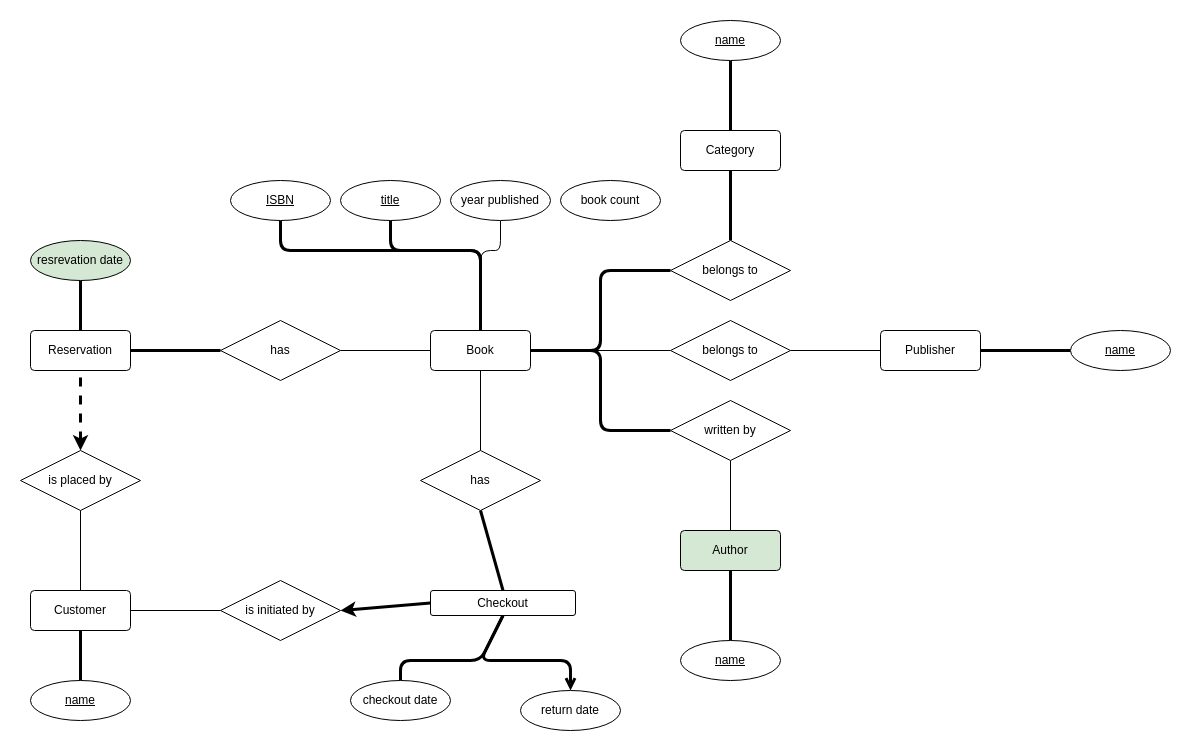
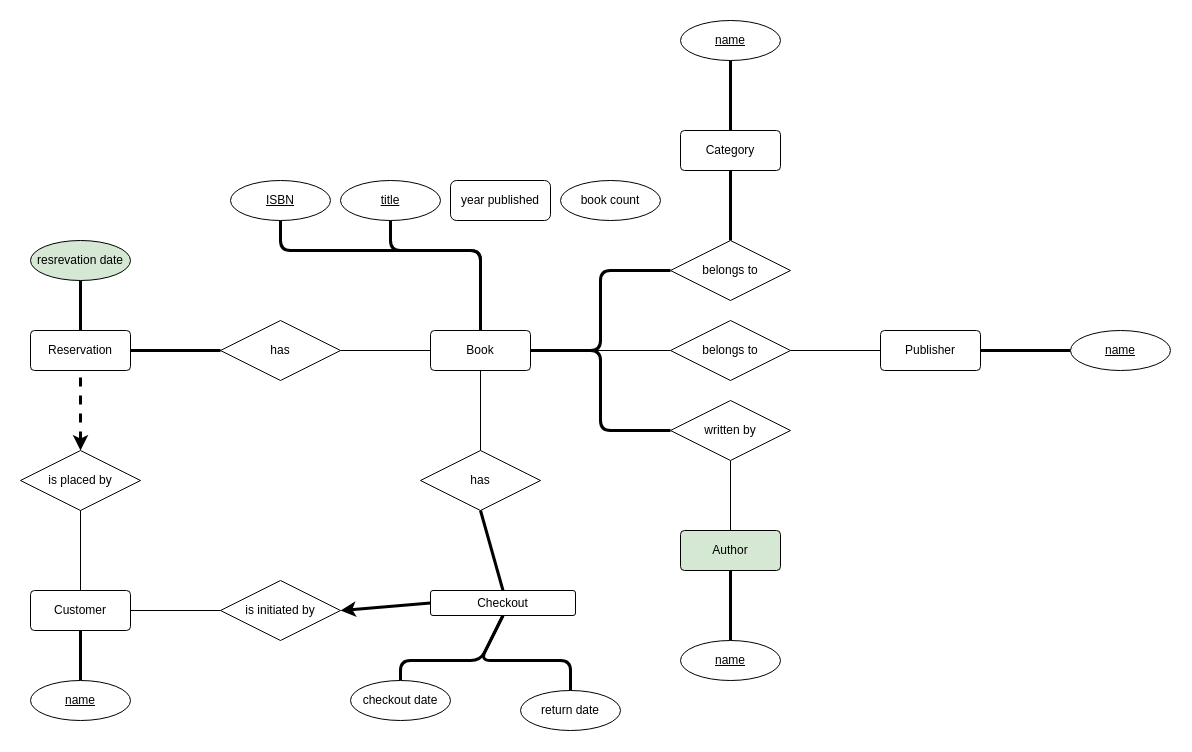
  <mxCell id="0" />
  <mxCell id="1" parent="0" />
  <mxCell id="2" style="edgeStyle=none;html=1;exitX=0;exitY=0.5;exitDx=0;exitDy=0;entryX=1;entryY=0.5;entryDx=0;entryDy=0;endArrow=none;endFill=0;" parent="1" source="10" target="30" edge="1"><mxGeometry relative="1" as="geometry" /></mxCell>
  <mxCell id="3" style="edgeStyle=none;html=1;exitX=0.5;exitY=1;exitDx=0;exitDy=0;entryX=0.5;entryY=0;entryDx=0;entryDy=0;endArrow=none;endFill=0;" parent="1" source="10" target="34" edge="1"><mxGeometry relative="1" as="geometry" /></mxCell>
  <mxCell id="4" style="edgeStyle=none;html=1;exitX=1;exitY=0.5;exitDx=0;exitDy=0;endArrow=none;endFill=0;entryX=0;entryY=0.5;entryDx=0;entryDy=0;strokeWidth=3;" parent="1" source="10" target="26" edge="1"><mxGeometry relative="1" as="geometry"><mxPoint x="610" y="350" as="targetPoint" /><Array as="points"><mxPoint x="600" y="350" /><mxPoint x="600" y="430" /></Array></mxGeometry></mxCell>
  <mxCell id="5" style="edgeStyle=none;html=1;exitX=1;exitY=0.5;exitDx=0;exitDy=0;entryX=0;entryY=0.5;entryDx=0;entryDy=0;endArrow=none;endFill=0;strokeWidth=1;" parent="1" source="10" target="41" edge="1"><mxGeometry relative="1" as="geometry" /></mxCell>
  <mxCell id="6" style="edgeStyle=none;html=1;exitX=1;exitY=0.5;exitDx=0;exitDy=0;entryX=0;entryY=0.5;entryDx=0;entryDy=0;endArrow=none;endFill=0;strokeWidth=3;" parent="1" source="10" target="28" edge="1"><mxGeometry relative="1" as="geometry"><Array as="points"><mxPoint x="600" y="350" /><mxPoint x="600" y="270" /></Array></mxGeometry></mxCell>
  <mxCell id="7" style="edgeStyle=none;html=1;exitX=0.5;exitY=0;exitDx=0;exitDy=0;entryX=0.5;entryY=1;entryDx=0;entryDy=0;endArrow=none;endFill=0;strokeWidth=3;" edge="1" parent="1" source="10" target="48"><mxGeometry relative="1" as="geometry"><Array as="points"><mxPoint x="480" y="250" /><mxPoint x="390" y="250" /></Array></mxGeometry></mxCell>
  <mxCell id="8" style="edgeStyle=none;html=1;exitX=0.5;exitY=0;exitDx=0;exitDy=0;entryX=0.5;entryY=1;entryDx=0;entryDy=0;endArrow=none;endFill=0;strokeWidth=3;" edge="1" parent="1" source="10" target="49"><mxGeometry relative="1" as="geometry"><Array as="points"><mxPoint x="480" y="250" /><mxPoint x="390" y="250" /><mxPoint x="280" y="250" /></Array></mxGeometry></mxCell>
- <mxCell id="9" style="edgeStyle=none;html=1;exitX=0.5;exitY=0;exitDx=0;exitDy=0;entryX=0.5;entryY=1;entryDx=0;entryDy=0;strokeWidth=1;startArrow=none;startFill=0;endArrow=none;endFill=0;" edge="1" parent="1" source="10" target="50"><mxGeometry relative="1" as="geometry"><Array as="points"><mxPoint x="480" y="250" /><mxPoint x="500" y="250" /></Array></mxGeometry></mxCell>
  <mxCell id="10" value="Book" style="rounded=1;arcSize=10;whiteSpace=wrap;html=1;align=center;" parent="1" vertex="1"><mxGeometry x="430" y="330" width="100" height="40" as="geometry" /></mxCell>
  <mxCell id="11" style="edgeStyle=none;html=1;exitX=0.5;exitY=1;exitDx=0;exitDy=0;entryX=0.5;entryY=0;entryDx=0;entryDy=0;endArrow=none;endFill=0;strokeWidth=3;" edge="1" parent="1" source="12" target="45"><mxGeometry relative="1" as="geometry" /></mxCell>
  <mxCell id="12" value="Customer" style="rounded=1;arcSize=10;whiteSpace=wrap;html=1;align=center;" parent="1" vertex="1"><mxGeometry x="30" y="590" width="100" height="40" as="geometry" /></mxCell>
  <mxCell id="13" style="edgeStyle=none;html=1;exitX=0.5;exitY=0;exitDx=0;exitDy=0;entryX=0.5;entryY=1;entryDx=0;entryDy=0;endArrow=none;endFill=0;strokeWidth=3;" edge="1" parent="1" source="14" target="51"><mxGeometry relative="1" as="geometry" /></mxCell>
  <mxCell id="14" value="Category" style="rounded=1;arcSize=10;whiteSpace=wrap;html=1;align=center;" parent="1" vertex="1"><mxGeometry x="680" y="130" width="100" height="40" as="geometry" /></mxCell>
  <mxCell id="15" style="edgeStyle=none;html=1;exitX=0.5;exitY=1;exitDx=0;exitDy=0;entryX=0.5;entryY=0;entryDx=0;entryDy=0;endArrow=none;endFill=0;strokeWidth=3;" edge="1" parent="1" source="16" target="46"><mxGeometry relative="1" as="geometry" /></mxCell>
  <mxCell id="16" value="Author" style="rounded=1;arcSize=10;whiteSpace=wrap;html=1;align=center;fillColor=#d5e8d4;" parent="1" vertex="1"><mxGeometry x="680" y="530" width="100" height="40" as="geometry" /></mxCell>
  <mxCell id="17" style="edgeStyle=none;html=1;exitX=1;exitY=0.5;exitDx=0;exitDy=0;entryX=0;entryY=0.5;entryDx=0;entryDy=0;endArrow=none;endFill=0;strokeWidth=3;" edge="1" parent="1" source="18" target="47"><mxGeometry relative="1" as="geometry" /></mxCell>
  <mxCell id="18" value="Publisher" style="rounded=1;arcSize=10;whiteSpace=wrap;html=1;align=center;" parent="1" vertex="1"><mxGeometry x="880" y="330" width="100" height="40" as="geometry" /></mxCell>
  <mxCell id="19" style="edgeStyle=none;html=1;exitX=0.5;exitY=0;exitDx=0;exitDy=0;entryX=0.5;entryY=1;entryDx=0;entryDy=0;endArrow=none;endFill=0;strokeWidth=3;" edge="1" parent="1" source="20" target="42"><mxGeometry relative="1" as="geometry" /></mxCell>
  <mxCell id="20" value="Reservation" style="rounded=1;arcSize=10;whiteSpace=wrap;html=1;align=center;" parent="1" vertex="1"><mxGeometry x="30" y="330" width="100" height="40" as="geometry" /></mxCell>
  <mxCell id="21" style="edgeStyle=none;html=1;exitX=0;exitY=0.5;exitDx=0;exitDy=0;entryX=1;entryY=0.5;entryDx=0;entryDy=0;endArrow=classic;endFill=1;strokeWidth=3;startArrow=none;startFill=0;" parent="1" source="24" target="39" edge="1"><mxGeometry relative="1" as="geometry" /></mxCell>
  <mxCell id="22" style="edgeStyle=none;html=1;exitX=0.5;exitY=1;exitDx=0;exitDy=0;entryX=0.5;entryY=0;entryDx=0;entryDy=0;endArrow=none;endFill=0;strokeWidth=3;" edge="1" parent="1" source="24" target="43"><mxGeometry relative="1" as="geometry"><Array as="points"><mxPoint x="480" y="660" /><mxPoint y="660" x="400" /></Array></mxGeometry></mxCell>
- <mxCell id="23" style="edgeStyle=none;html=1;exitX=0.5;exitY=1;exitDx=0;exitDy=0;entryX=0.5;entryY=0;entryDx=0;entryDy=0;endArrow=open;endFill=0;strokeWidth=3;" edge="1" parent="1" source="24" target="44"><mxGeometry relative="1" as="geometry"><Array as="points"><mxPoint x="480" y="660" /><mxPoint x="570" y="660" /></Array></mxGeometry></mxCell>
+ <mxCell id="23" style="edgeStyle=none;html=1;exitX=0.5;exitY=1;exitDx=0;exitDy=0;entryX=0.5;entryY=0;entryDx=0;entryDy=0;endArrow=none;endFill=0;strokeWidth=3;" edge="1" parent="1" source="24" target="44"><mxGeometry relative="1" as="geometry"><Array as="points"><mxPoint x="480" y="660" /><mxPoint x="570" y="660" /></Array></mxGeometry></mxCell>
  <mxCell id="24" value="Checkout" style="rounded=1;arcSize=10;whiteSpace=wrap;html=1;align=center;" parent="1" vertex="1"><mxGeometry x="430" y="590" width="145" height="25" as="geometry" /></mxCell>
  <mxCell id="25" style="edgeStyle=none;html=1;exitX=0.5;exitY=1;exitDx=0;exitDy=0;entryX=0.5;entryY=0;entryDx=0;entryDy=0;endArrow=none;endFill=0;" parent="1" source="26" target="16" edge="1"><mxGeometry relative="1" as="geometry" /></mxCell>
  <mxCell id="26" value="written by" style="shape=rhombus;perimeter=rhombusPerimeter;whiteSpace=wrap;html=1;align=center;" parent="1" vertex="1"><mxGeometry x="670" y="400" width="120" height="60" as="geometry" /></mxCell>
  <mxCell id="27" style="edgeStyle=none;html=1;exitX=0.5;exitY=0;exitDx=0;exitDy=0;entryX=0.5;entryY=1;entryDx=0;entryDy=0;endArrow=none;endFill=0;strokeWidth=3;" parent="1" source="28" target="14" edge="1"><mxGeometry relative="1" as="geometry" /></mxCell>
  <mxCell id="28" value="belongs to" style="shape=rhombus;perimeter=rhombusPerimeter;whiteSpace=wrap;html=1;align=center;" parent="1" vertex="1"><mxGeometry x="670" y="240" width="120" height="60" as="geometry" /></mxCell>
  <mxCell id="29" style="edgeStyle=none;html=1;exitX=0;exitY=0.5;exitDx=0;exitDy=0;entryX=1;entryY=0.5;entryDx=0;entryDy=0;endArrow=none;endFill=0;strokeWidth=3;" parent="1" source="30" target="20" edge="1"><mxGeometry relative="1" as="geometry" /></mxCell>
  <mxCell id="30" value="has" style="shape=rhombus;perimeter=rhombusPerimeter;whiteSpace=wrap;html=1;align=center;" parent="1" vertex="1"><mxGeometry x="220" y="320" width="120" height="60" as="geometry" /></mxCell>
  <mxCell id="31" style="edgeStyle=none;html=1;exitX=0.5;exitY=1;exitDx=0;exitDy=0;entryX=0.5;entryY=0;entryDx=0;entryDy=0;endArrow=none;endFill=0;" parent="1" source="34" target="24" edge="1"><mxGeometry relative="1" as="geometry" /></mxCell>
  <mxCell id="32" style="edgeStyle=none;html=1;exitX=0.5;exitY=1;exitDx=0;exitDy=0;entryX=0.5;entryY=0;entryDx=0;entryDy=0;endArrow=none;endFill=0;strokeWidth=3;" parent="1" source="34" target="24" edge="1"><mxGeometry relative="1" as="geometry" /></mxCell>
  <mxCell id="33" style="edgeStyle=none;html=1;exitX=0.5;exitY=0;exitDx=0;exitDy=0;entryX=0.5;entryY=1;entryDx=0;entryDy=0;endArrow=none;endFill=0;" parent="1" source="34" target="10" edge="1"><mxGeometry relative="1" as="geometry" /></mxCell>
  <mxCell id="34" value="has" style="shape=rhombus;perimeter=rhombusPerimeter;whiteSpace=wrap;html=1;align=center;" parent="1" vertex="1"><mxGeometry x="420" y="450" width="120" height="60" as="geometry" /></mxCell>
  <mxCell id="35" style="edgeStyle=none;html=1;exitX=0.5;exitY=0;exitDx=0;exitDy=0;entryX=0.5;entryY=1;entryDx=0;entryDy=0;endArrow=none;endFill=0;strokeWidth=3;startArrow=classic;startFill=1;dashed=1;" parent="1" source="37" target="20" edge="1"><mxGeometry relative="1" as="geometry" /></mxCell>
  <mxCell id="36" style="edgeStyle=none;html=1;exitX=0.5;exitY=1;exitDx=0;exitDy=0;entryX=0.5;entryY=0;entryDx=0;entryDy=0;endArrow=none;endFill=0;" parent="1" source="37" target="12" edge="1"><mxGeometry relative="1" as="geometry" /></mxCell>
  <mxCell id="37" value="is placed by" style="shape=rhombus;perimeter=rhombusPerimeter;whiteSpace=wrap;html=1;align=center;" parent="1" vertex="1"><mxGeometry x="20" y="450" width="120" height="60" as="geometry" /></mxCell>
  <mxCell id="38" style="edgeStyle=none;html=1;exitX=0;exitY=0.5;exitDx=0;exitDy=0;entryX=1;entryY=0.5;entryDx=0;entryDy=0;endArrow=none;endFill=0;" parent="1" source="39" target="12" edge="1"><mxGeometry relative="1" as="geometry" /></mxCell>
  <mxCell id="39" value="is initiated by" style="shape=rhombus;perimeter=rhombusPerimeter;whiteSpace=wrap;html=1;align=center;" parent="1" vertex="1"><mxGeometry x="220" y="580" width="120" height="60" as="geometry" /></mxCell>
  <mxCell id="40" style="edgeStyle=none;html=1;exitX=1;exitY=0.5;exitDx=0;exitDy=0;entryX=0;entryY=0.5;entryDx=0;entryDy=0;endArrow=none;endFill=0;" parent="1" source="41" target="18" edge="1"><mxGeometry relative="1" as="geometry" /></mxCell>
  <mxCell id="41" value="belongs to" style="shape=rhombus;perimeter=rhombusPerimeter;whiteSpace=wrap;html=1;align=center;" parent="1" vertex="1"><mxGeometry x="670" y="320" width="120" height="60" as="geometry" /></mxCell>
  <mxCell id="42" value="resrevation date" style="ellipse;whiteSpace=wrap;html=1;align=center;fillColor=#d5e8d4;" vertex="1" parent="1"><mxGeometry x="30" y="240" width="100" height="40" as="geometry" /></mxCell>
  <mxCell id="43" value="checkout date" style="ellipse;whiteSpace=wrap;html=1;align=center;" vertex="1" parent="1"><mxGeometry x="350" y="680" width="100" height="40" as="geometry" /></mxCell>
  <mxCell id="44" value="return date" style="ellipse;whiteSpace=wrap;html=1;align=center;" vertex="1" parent="1"><mxGeometry x="520" y="690" width="100" height="40" as="geometry" /></mxCell>
  <mxCell id="45" value="&lt;u&gt;name&lt;/u&gt;" style="ellipse;whiteSpace=wrap;html=1;align=center;" vertex="1" parent="1"><mxGeometry x="30" y="680" width="100" height="40" as="geometry" /></mxCell>
  <mxCell id="46" value="&lt;u&gt;name&lt;/u&gt;" style="ellipse;whiteSpace=wrap;html=1;align=center;" vertex="1" parent="1"><mxGeometry x="680" y="640" width="100" height="40" as="geometry" /></mxCell>
  <mxCell id="47" value="&lt;u&gt;name&lt;/u&gt;" style="ellipse;whiteSpace=wrap;html=1;align=center;" vertex="1" parent="1"><mxGeometry x="1070" y="330" width="100" height="40" as="geometry" /></mxCell>
  <mxCell id="48" value="&lt;u&gt;title&lt;/u&gt;" style="ellipse;whiteSpace=wrap;html=1;align=center;" vertex="1" parent="1"><mxGeometry x="340" y="180" width="100" height="40" as="geometry" /></mxCell>
  <mxCell id="49" value="&lt;u&gt;ISBN&lt;/u&gt;" style="ellipse;whiteSpace=wrap;html=1;align=center;" vertex="1" parent="1"><mxGeometry x="230" y="180" width="100" height="40" as="geometry" /></mxCell>
- <mxCell id="50" value="year published" style="ellipse;whiteSpace=wrap;html=1;align=center;" vertex="1" parent="1"><mxGeometry x="450" y="180" width="100" height="40" as="geometry" /></mxCell>
+ <mxCell id="50" value="year published" style="whiteSpace=wrap;html=1;align=center;rounded=1;" vertex="1" parent="1"><mxGeometry x="450" y="180" width="100" height="40" as="geometry" /></mxCell>
  <mxCell id="51" value="&lt;u&gt;name&lt;/u&gt;" style="ellipse;whiteSpace=wrap;html=1;align=center;" vertex="1" parent="1"><mxGeometry x="680" y="20" width="100" height="40" as="geometry" /></mxCell>
  <mxCell id="52" value="book count" style="ellipse;whiteSpace=wrap;html=1;align=center;" vertex="1" parent="1"><mxGeometry x="560" y="180" width="100" height="40" as="geometry" /></mxCell>
